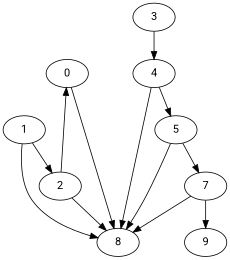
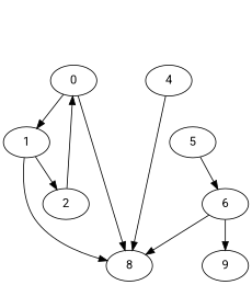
  digraph {
    fontname=Roboto
    node [fontname=Roboto]
    edge [fontname=Roboto]
    0
    1
    8
    2
-   3
    4
    5
-   6 [label=7]
+   6
    n9 [label=9]
+   0 -> 1
    0 -> 8
    1 -> 8
    1 -> 2
    2 -> 0
-   2 -> 8
-   3 -> 4
    4 -> 8
-   4 -> 5
-   5 -> 8
    5 -> 6
    6 -> 8
    6 -> n9
  }
